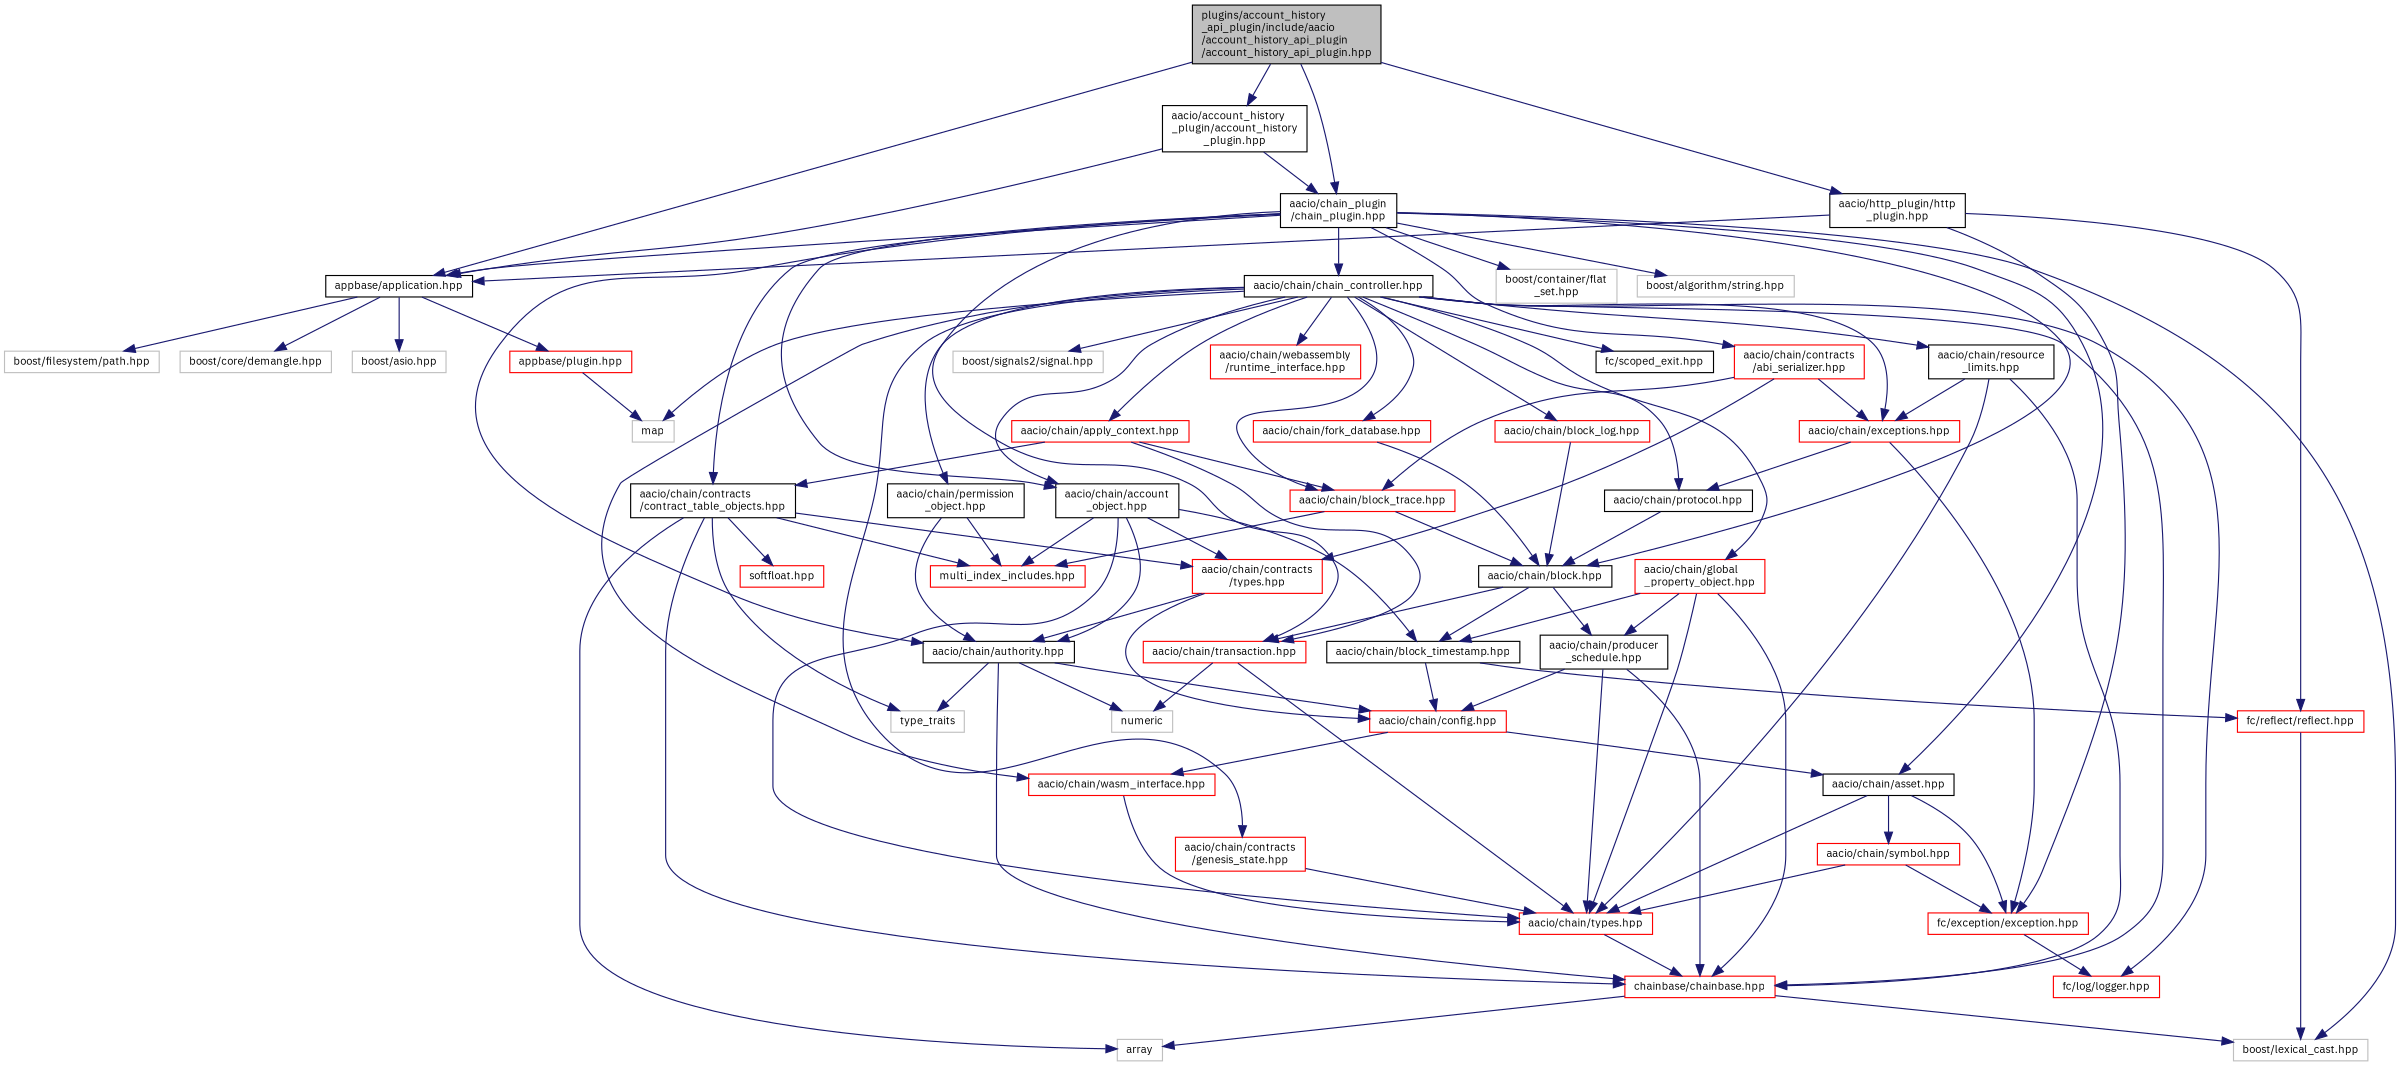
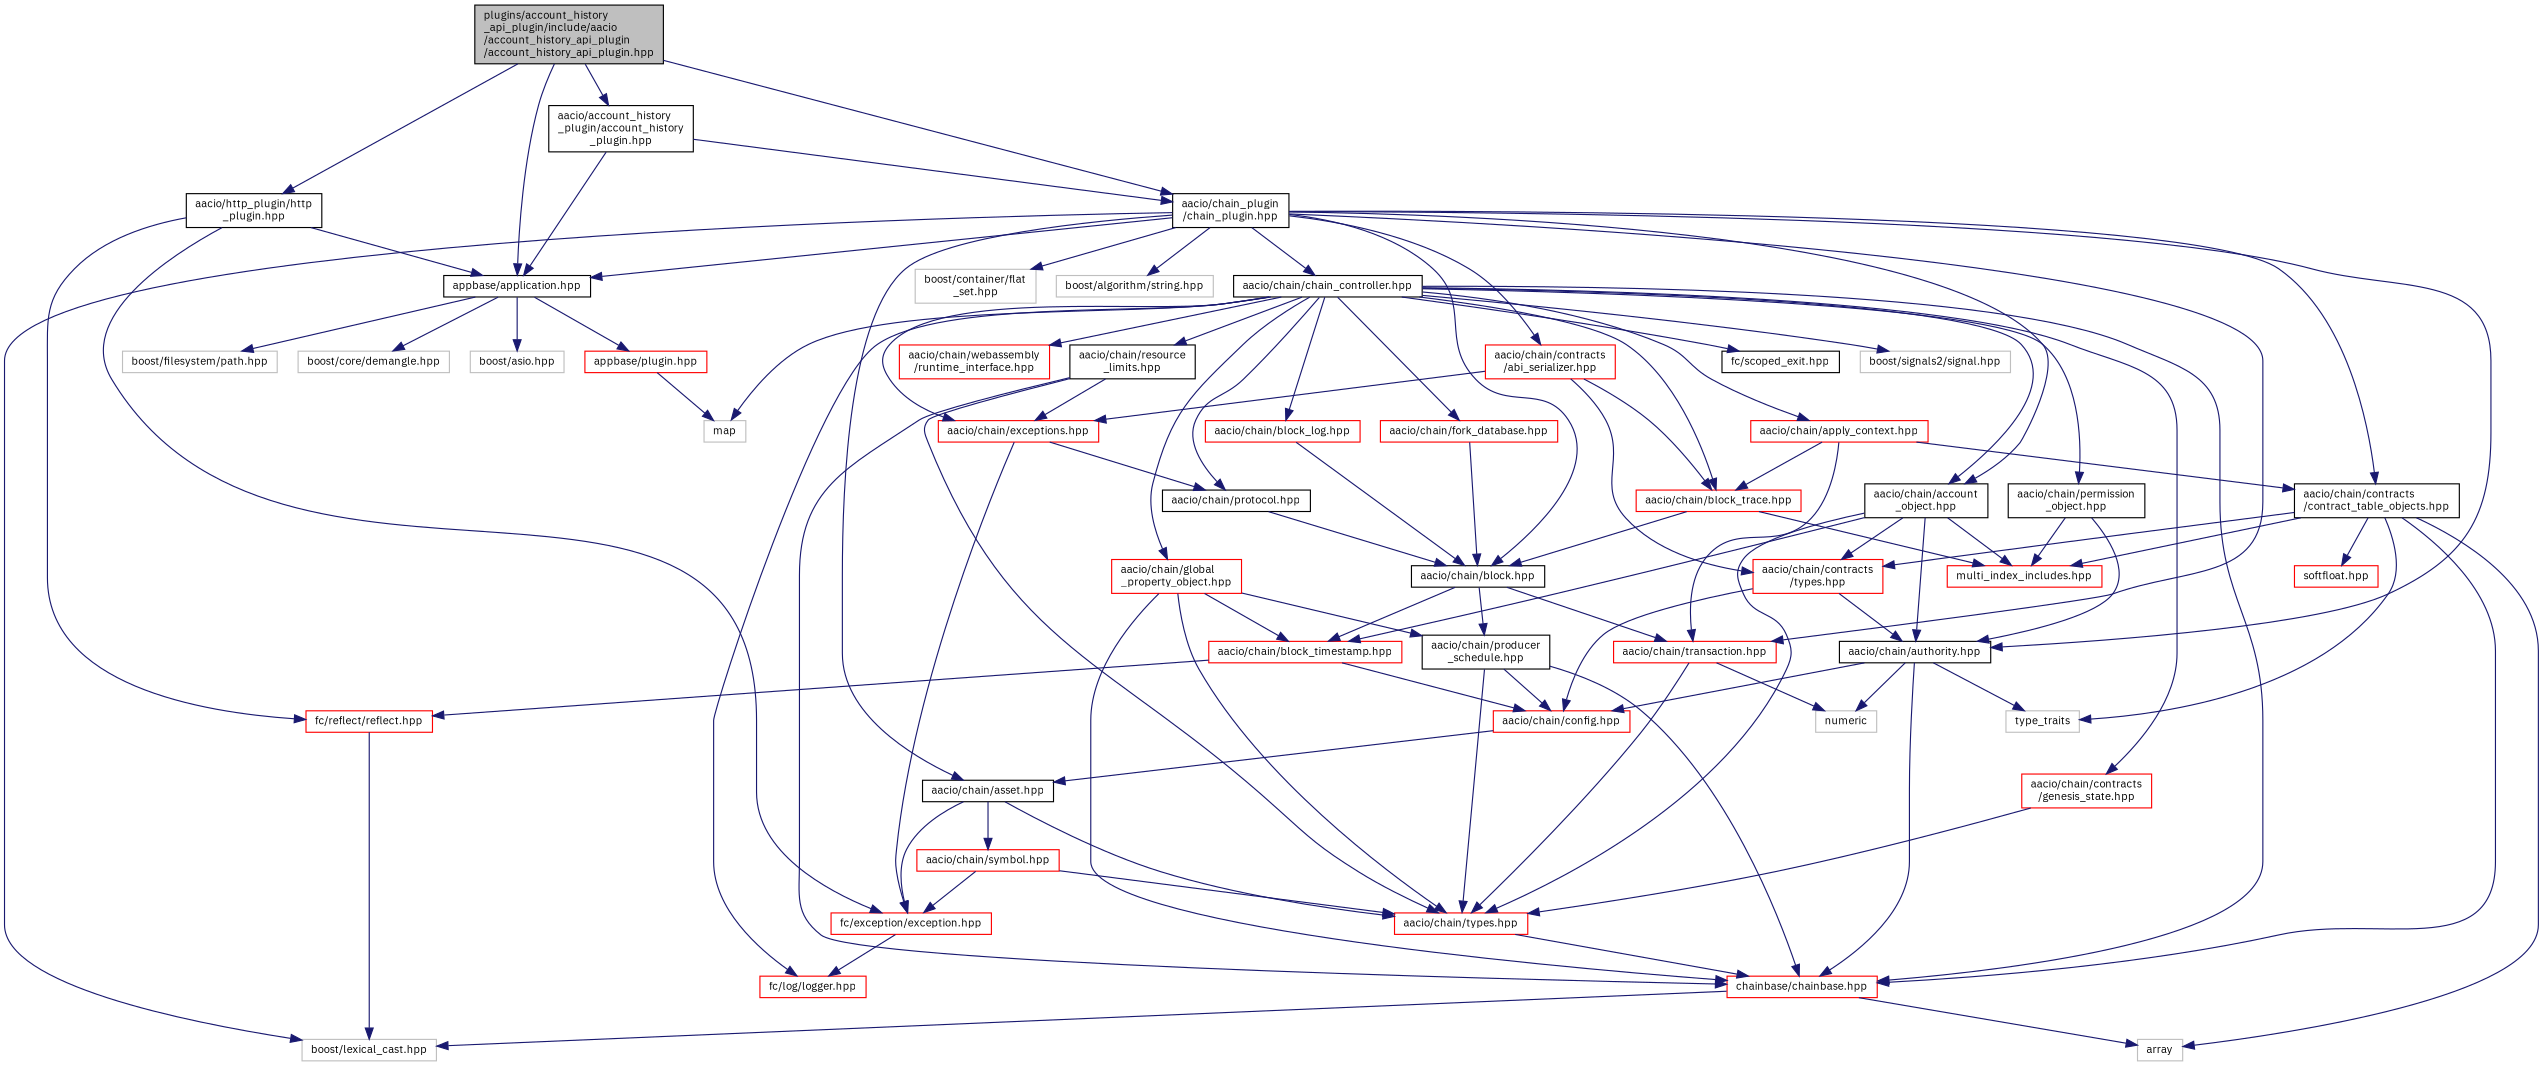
  digraph {
    fontname="IBM Plex Sans"
    node [color=red fillcolor=white fontname="IBM Plex Sans" fontsize=10 shape=record style=filled]
    edge [color=midnightblue fontname="IBM Plex Sans" fontsize=10 labelfontname=Helvetica labelfontsize=10 style=solid]
    n1 [color=black fillcolor=grey75 fontcolor=black height=0.2 label="plugins/account_history\l_api_plugin/include/aacio\l/account_history_api_plugin\l/account_history_api_plugin.hpp" width=0.4]
    n2 [color=black height=0.2 label="aacio/account_history\l_plugin/account_history\l_plugin.hpp" width=0.4]
    n3 [color=black height=0.2 label="appbase/application.hpp" width=0.4]
    n4 [color=black height=0.2 label="aacio/chain_plugin\l/chain_plugin.hpp" width=0.4]
    n5 [color=black height=0.2 label="aacio/http_plugin/http\l_plugin.hpp" width=0.4]
    n6 [height=0.2 label="appbase/plugin.hpp" width=0.4]
    n7 [color=grey75 height=0.2 label="boost/filesystem/path.hpp" width=0.4]
    n8 [color=grey75 height=0.2 label="boost/core/demangle.hpp" width=0.4]
    n9 [color=grey75 height=0.2 label="boost/asio.hpp" width=0.4]
    n10 [color=black height=0.2 label="aacio/chain/asset.hpp" width=0.4]
    n11 [color=grey75 height=0.2 label="boost/lexical_cast.hpp" width=0.4]
    n12 [color=black height=0.2 label="aacio/chain/authority.hpp" width=0.4]
    n13 [height=0.2 label="aacio/chain/transaction.hpp" width=0.4]
    n14 [color=black height=0.2 label="aacio/chain/account\l_object.hpp" width=0.4]
    n15 [color=black height=0.2 label="aacio/chain/block.hpp" width=0.4]
    n16 [color=black height=0.2 label="aacio/chain/chain_controller.hpp" width=0.4]
    n17 [color=black height=0.2 label="aacio/chain/contracts\l/contract_table_objects.hpp" width=0.4]
    n18 [height=0.2 label="aacio/chain/contracts\l/abi_serializer.hpp" width=0.4]
    n19 [color=grey75 height=0.2 label="boost/container/flat\l_set.hpp" width=0.4]
    n20 [color=grey75 height=0.2 label="boost/algorithm/string.hpp" width=0.4]
    n21 [height=0.2 label="fc/exception/exception.hpp" width=0.4]
    n22 [height=0.2 label="fc/reflect/reflect.hpp" width=0.4]
    n23 [color=grey75 height=0.2 label=map width=0.4]
    n24 [height=0.2 label="aacio/chain/types.hpp" width=0.4]
    n25 [height=0.2 label="aacio/chain/symbol.hpp" width=0.4]
    n26 [height=0.2 label="chainbase/chainbase.hpp" width=0.4]
    n27 [height=0.2 label="aacio/chain/config.hpp" width=0.4]
    n28 [color=grey75 height=0.2 label=type_traits width=0.4]
    n29 [color=grey75 height=0.2 label=numeric width=0.4]
-   n30 [color=black height=0.2 label="aacio/chain/block_timestamp.hpp" width=0.4]
+   n30 [height=0.2 label="aacio/chain/block_timestamp.hpp" width=0.4]
    n31 [height=0.2 label="aacio/chain/contracts\l/types.hpp" width=0.4]
    n32 [height=0.2 label="multi_index_includes.hpp" width=0.4]
    n33 [color=black height=0.2 label="aacio/chain/producer\l_schedule.hpp" width=0.4]
    n34 [height=0.2 label="fc/log/logger.hpp" width=0.4]
-   n35 [height=0.2 label="aacio/chain/wasm_interface.hpp" width=0.4]
    n36 [height=0.2 label="aacio/chain/global\l_property_object.hpp" width=0.4]
    n37 [color=black height=0.2 label="aacio/chain/permission\l_object.hpp" width=0.4]
    n38 [height=0.2 label="aacio/chain/fork_database.hpp" width=0.4]
    n39 [height=0.2 label="aacio/chain/block_log.hpp" width=0.4]
    n40 [height=0.2 label="aacio/chain/block_trace.hpp" width=0.4]
    n41 [color=black height=0.2 label="fc/scoped_exit.hpp" width=0.4]
    n42 [color=grey75 height=0.2 label="boost/signals2/signal.hpp" width=0.4]
    n43 [color=black height=0.2 label="aacio/chain/protocol.hpp" width=0.4]
    n44 [height=0.2 label="aacio/chain/apply_context.hpp" width=0.4]
    n45 [height=0.2 label="aacio/chain/exceptions.hpp" width=0.4]
    n46 [height=0.2 label="aacio/chain/contracts\l/genesis_state.hpp" width=0.4]
    n47 [color=black height=0.2 label="aacio/chain/resource\l_limits.hpp" width=0.4]
    n48 [height=0.2 label="aacio/chain/webassembly\l/runtime_interface.hpp" width=0.4]
    n49 [color=grey75 height=0.2 label=array width=0.4]
    n50 [height=0.2 label="softfloat.hpp" width=0.4]
    n1 -> n2
    n1 -> n3
    n1 -> n4
    n1 -> n5
    n2 -> n3
    n2 -> n4
    n3 -> n6
    n3 -> n7
    n3 -> n8
    n3 -> n9
    n4 -> n3
    n4 -> n10
    n4 -> n11
    n4 -> n12
    n4 -> n13
    n4 -> n14
    n4 -> n15
    n4 -> n16
    n4 -> n17
    n4 -> n18
    n4 -> n19
    n4 -> n20
    n5 -> n3
    n5 -> n21
    n5 -> n22
    n6 -> n23
    n10 -> n21
    n10 -> n24
    n10 -> n25
    n12 -> n26
    n12 -> n27
    n12 -> n28
    n12 -> n29
    n13 -> n24
    n13 -> n29
    n14 -> n12
    n14 -> n24
    n14 -> n30
    n14 -> n31
    n14 -> n32
    n15 -> n13
    n15 -> n30
    n15 -> n33
    n16 -> n14
    n16 -> n23
    n16 -> n26
    n16 -> n34
-   n16 -> n35
    n16 -> n36
    n16 -> n37
    n16 -> n38
    n16 -> n39
    n16 -> n40
    n16 -> n41
    n16 -> n42
    n16 -> n43
    n16 -> n44
    n16 -> n45
    n16 -> n46
    n16 -> n47
    n16 -> n48
    n17 -> n26
    n17 -> n28
    n17 -> n31
    n17 -> n32
    n17 -> n49
    n17 -> n50
    n18 -> n31
    n18 -> n40
    n18 -> n45
    n21 -> n34
    n22 -> n11
    n24 -> n26
    n25 -> n21
    n25 -> n24
    n26 -> n11
    n26 -> n49
    n27 -> n10
-   n27 -> n35
    n30 -> n22
    n30 -> n27
    n31 -> n12
    n31 -> n27
    n33 -> n24
    n33 -> n26
    n33 -> n27
-   n35 -> n24
    n36 -> n24
    n36 -> n26
    n36 -> n30
    n36 -> n33
    n37 -> n12
    n37 -> n32
    n38 -> n15
    n39 -> n15
    n40 -> n15
    n40 -> n32
    n43 -> n15
    n44 -> n13
    n44 -> n17
    n44 -> n40
    n45 -> n21
    n45 -> n43
    n46 -> n24
    n47 -> n24
    n47 -> n26
    n47 -> n45
  }
